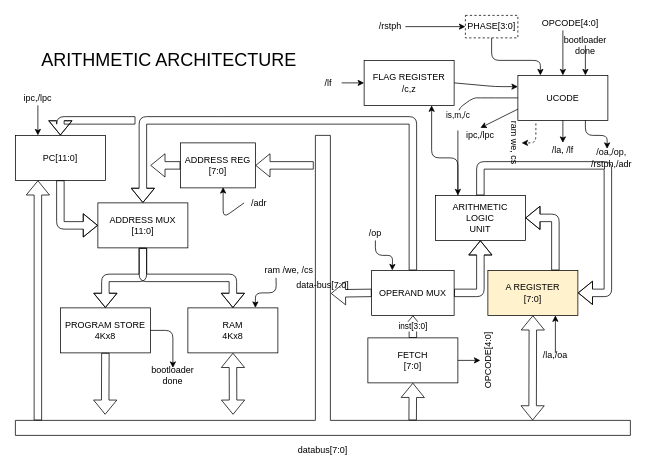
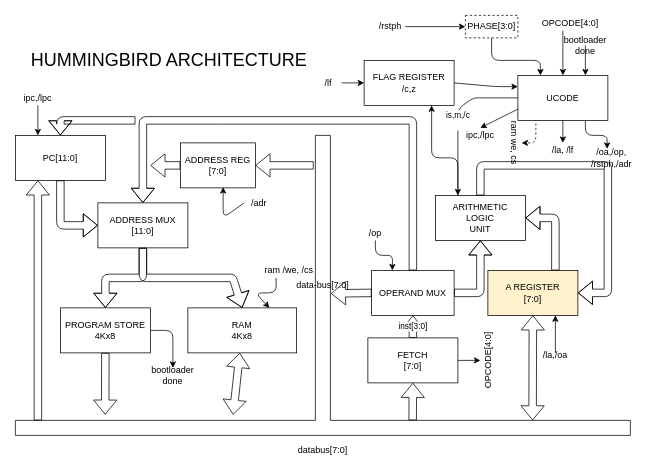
  <mxCell id="0" />
  <mxCell id="1" parent="0" />
  <mxCell id="2" value="PC[11:0]" style="rounded=0;whiteSpace=wrap;html=1;" vertex="1" parent="1"><mxGeometry x="20" y="180" width="120" height="60" as="geometry" /></mxCell>
  <mxCell id="3" value="ADDRESS REG&lt;br&gt;[7:0]" style="rounded=0;whiteSpace=wrap;html=1;" vertex="1" parent="1"><mxGeometry x="240" y="190" width="100" height="60" as="geometry" /></mxCell>
  <mxCell id="4" value="data-bus[7:0]" style="shape=tee;whiteSpace=wrap;html=1;direction=west;" vertex="1" parent="1"><mxGeometry x="20" y="180" width="820" height="400" as="geometry" /></mxCell>
  <mxCell id="5" value="" style="shape=flexArrow;endArrow=classic;html=1;exitX=0.515;exitY=0.9;exitDx=0;exitDy=0;exitPerimeter=0;" edge="1" parent="1" source="4" target="3"><mxGeometry width="50" height="50" relative="1" as="geometry"><mxPoint x="430" y="220" as="sourcePoint" /><mxPoint x="440" y="360" as="targetPoint" /></mxGeometry></mxCell>
  <mxCell id="6" value="OPERAND MUX" style="rounded=0;whiteSpace=wrap;html=1;" vertex="1" parent="1"><mxGeometry x="495" y="360" width="110" height="60" as="geometry" /></mxCell>
  <mxCell id="7" value="" style="shape=flexArrow;endArrow=classic;html=1;exitX=0.5;exitY=0;exitDx=0;exitDy=0;" edge="1" parent="1" source="6" target="8"><mxGeometry width="50" height="50" relative="1" as="geometry"><mxPoint x="380" y="410" as="sourcePoint" /><mxPoint x="200" y="150" as="targetPoint" /><Array as="points"><mxPoint x="550" y="160" /><mxPoint x="290" y="160" /><mxPoint x="190" y="160" /></Array></mxGeometry></mxCell>
  <mxCell id="8" value="ADDRESS MUX&lt;br&gt;[11:0]" style="rounded=0;whiteSpace=wrap;html=1;" vertex="1" parent="1"><mxGeometry x="130" y="270" width="120" height="60" as="geometry" /></mxCell>
  <mxCell id="9" value="" style="shape=flexArrow;endArrow=classic;html=1;exitX=0;exitY=0.5;exitDx=0;exitDy=0;" edge="1" parent="1" source="3"><mxGeometry width="50" height="50" relative="1" as="geometry"><mxPoint x="380" y="410" as="sourcePoint" /><mxPoint x="200" y="220" as="targetPoint" /></mxGeometry></mxCell>
  <mxCell id="10" value="" style="shape=flexArrow;endArrow=classic;html=1;exitX=0.5;exitY=1;exitDx=0;exitDy=0;entryX=0;entryY=0.5;entryDx=0;entryDy=0;" edge="1" parent="1" source="2" target="8"><mxGeometry width="50" height="50" relative="1" as="geometry"><mxPoint x="380" y="410" as="sourcePoint" /><mxPoint x="430" y="360" as="targetPoint" /><Array as="points"><mxPoint x="80" y="300" /></Array></mxGeometry></mxCell>
  <mxCell id="11" value="" style="shape=flexArrow;endArrow=classic;html=1;entryX=0.5;entryY=0;entryDx=0;entryDy=0;" edge="1" parent="1" target="2"><mxGeometry width="50" height="50" relative="1" as="geometry"><mxPoint x="180" y="160" as="sourcePoint" /><mxPoint x="430" y="360" as="targetPoint" /><Array as="points"><mxPoint x="80" y="160" /></Array></mxGeometry></mxCell>
  <mxCell id="12" value="" style="shape=flexArrow;endArrow=classic;html=1;exitX=0;exitY=0;exitDx=790;exitDy=20;exitPerimeter=0;entryX=0.25;entryY=1;entryDx=0;entryDy=0;" edge="1" parent="1" source="4" target="2"><mxGeometry width="50" height="50" relative="1" as="geometry"><mxPoint x="380" y="410" as="sourcePoint" /><mxPoint x="430" y="360" as="targetPoint" /></mxGeometry></mxCell>
  <mxCell id="13" value="&lt;div&gt;PROGRAM STORE&lt;/div&gt;&lt;div&gt;4Kx8&lt;br&gt;&lt;/div&gt;" style="rounded=0;whiteSpace=wrap;html=1;" vertex="1" parent="1"><mxGeometry x="80" y="410" width="120" height="60" as="geometry" /></mxCell>
- <mxCell id="14" value="&lt;div&gt;RAM&lt;/div&gt;&lt;div&gt;4Kx8&lt;br&gt;&lt;/div&gt;" style="rounded=0;whiteSpace=wrap;html=1;" vertex="1" parent="1"><mxGeometry x="250" y="410" width="120" height="60" as="geometry" /></mxCell>
+ <mxCell id="14" value="&lt;div&gt;RAM&lt;/div&gt;&lt;div&gt;4Kx8&lt;br&gt;&lt;/div&gt;" style="rounded=0;whiteSpace=wrap;html=1;" vertex="1" parent="1"><mxGeometry x="250" y="410" width="145" height="60" as="geometry" /></mxCell>
  <mxCell id="15" value="" style="shape=flexArrow;endArrow=classic;html=1;exitX=0.5;exitY=1;exitDx=0;exitDy=0;entryX=0.854;entryY=0.069;entryDx=0;entryDy=0;entryPerimeter=0;" edge="1" parent="1" source="13" target="4"><mxGeometry width="50" height="50" relative="1" as="geometry"><mxPoint x="380" y="410" as="sourcePoint" /><mxPoint x="430" y="360" as="targetPoint" /></mxGeometry></mxCell>
  <mxCell id="16" value="" style="shape=flexArrow;endArrow=classic;startArrow=classic;html=1;exitX=0.646;exitY=0.069;exitDx=0;exitDy=0;exitPerimeter=0;" edge="1" parent="1" source="4" target="14"><mxGeometry width="50" height="50" relative="1" as="geometry"><mxPoint x="380" y="410" as="sourcePoint" /><mxPoint x="430" y="360" as="targetPoint" /></mxGeometry></mxCell>
  <mxCell id="17" value="" style="shape=flexArrow;endArrow=classic;html=1;exitX=0.5;exitY=1;exitDx=0;exitDy=0;entryX=0.5;entryY=0;entryDx=0;entryDy=0;" edge="1" parent="1" source="8" target="13"><mxGeometry width="50" height="50" relative="1" as="geometry"><mxPoint x="380" y="410" as="sourcePoint" /><mxPoint x="430" y="360" as="targetPoint" /><Array as="points"><mxPoint x="190" y="370" /><mxPoint x="140" y="370" /></Array></mxGeometry></mxCell>
  <mxCell id="18" value="" style="shape=flexArrow;endArrow=classic;html=1;exitX=0.5;exitY=1;exitDx=0;exitDy=0;entryX=0.5;entryY=0;entryDx=0;entryDy=0;" edge="1" parent="1" target="14"><mxGeometry width="50" height="50" relative="1" as="geometry"><mxPoint x="190" y="330" as="sourcePoint" /><mxPoint x="140" y="410" as="targetPoint" /><Array as="points"><mxPoint x="190" y="370" /><mxPoint x="310" y="370" /></Array></mxGeometry></mxCell>
  <mxCell id="19" value="FETCH&lt;br&gt;[7:0]" style="rounded=0;whiteSpace=wrap;html=1;" vertex="1" parent="1"><mxGeometry x="490" y="450" width="120" height="60" as="geometry" /></mxCell>
  <mxCell id="20" value="" style="shape=flexArrow;endArrow=classic;html=1;exitX=0.354;exitY=0.05;exitDx=0;exitDy=0;exitPerimeter=0;entryX=0.5;entryY=1;entryDx=0;entryDy=0;" edge="1" parent="1" source="4" target="19"><mxGeometry width="50" height="50" relative="1" as="geometry"><mxPoint x="380" y="410" as="sourcePoint" /><mxPoint x="430" y="360" as="targetPoint" /></mxGeometry></mxCell>
  <mxCell id="21" value="inst[3:0]" style="shape=flexArrow;endArrow=classic;html=1;exitX=0.5;exitY=0;exitDx=0;exitDy=0;entryX=0.5;entryY=1;entryDx=0;entryDy=0;" edge="1" parent="1" source="19" target="6"><mxGeometry width="50" height="50" relative="1" as="geometry"><mxPoint x="549.72" y="560" as="sourcePoint" /><mxPoint x="550" y="510" as="targetPoint" /></mxGeometry></mxCell>
  <mxCell id="22" value="A REGISTER&lt;br&gt;[7:0]" style="rounded=0;whiteSpace=wrap;html=1;fillColor=#fff2cc;" vertex="1" parent="1"><mxGeometry x="650" y="360" width="120" height="60" as="geometry" /></mxCell>
  <mxCell id="23" value="" style="shape=flexArrow;endArrow=classic;startArrow=classic;html=1;exitX=0.159;exitY=0.05;exitDx=0;exitDy=0;exitPerimeter=0;entryX=0.5;entryY=1;entryDx=0;entryDy=0;" edge="1" parent="1" source="4" target="22"><mxGeometry width="50" height="50" relative="1" as="geometry"><mxPoint x="380" y="410" as="sourcePoint" /><mxPoint x="430" y="360" as="targetPoint" /></mxGeometry></mxCell>
  <mxCell id="24" value="&lt;div&gt;ARITHMETIC&lt;br&gt;LOGIC&lt;br&gt;UNIT&lt;br&gt;&lt;/div&gt;" style="rounded=0;whiteSpace=wrap;html=1;" vertex="1" parent="1"><mxGeometry x="580" y="260" width="120" height="60" as="geometry" /></mxCell>
  <mxCell id="25" value="" style="shape=flexArrow;endArrow=classic;html=1;exitX=1;exitY=0.5;exitDx=0;exitDy=0;entryX=0.5;entryY=1;entryDx=0;entryDy=0;" edge="1" parent="1" source="6" target="24"><mxGeometry width="50" height="50" relative="1" as="geometry"><mxPoint x="380" y="410" as="sourcePoint" /><mxPoint x="430" y="360" as="targetPoint" /><Array as="points"><mxPoint x="640" y="390" /></Array></mxGeometry></mxCell>
  <mxCell id="26" value="" style="shape=flexArrow;endArrow=classic;html=1;exitX=0.75;exitY=0;exitDx=0;exitDy=0;entryX=1;entryY=0.5;entryDx=0;entryDy=0;" edge="1" parent="1" source="22" target="24"><mxGeometry width="50" height="50" relative="1" as="geometry"><mxPoint x="380" y="410" as="sourcePoint" /><mxPoint x="430" y="360" as="targetPoint" /><Array as="points"><mxPoint x="740" y="290" /></Array></mxGeometry></mxCell>
  <mxCell id="27" value="" style="shape=flexArrow;endArrow=classic;html=1;exitX=0.5;exitY=0;exitDx=0;exitDy=0;entryX=1;entryY=0.5;entryDx=0;entryDy=0;" edge="1" parent="1" source="24" target="22"><mxGeometry width="50" height="50" relative="1" as="geometry"><mxPoint x="380" y="410" as="sourcePoint" /><mxPoint x="430" y="360" as="targetPoint" /><Array as="points"><mxPoint x="640" y="220" /><mxPoint x="810" y="220" /><mxPoint x="810" y="390" /></Array></mxGeometry></mxCell>
  <mxCell id="28" value="UCODE" style="rounded=0;whiteSpace=wrap;html=1;" vertex="1" parent="1"><mxGeometry x="690" y="100" width="120" height="60" as="geometry" /></mxCell>
  <mxCell id="29" value="PHASE[3:0]" style="rounded=0;whiteSpace=wrap;html=1;dashed=1;" vertex="1" parent="1"><mxGeometry x="620" y="20" width="70" height="30" as="geometry" /></mxCell>
  <mxCell id="30" value="OPCODE[4:0]" style="text;html=1;strokeColor=none;fillColor=none;align=center;verticalAlign=middle;whiteSpace=wrap;rounded=0;" vertex="1" parent="1"><mxGeometry x="740" y="20" width="40" height="20" as="geometry" /></mxCell>
  <mxCell id="31" value="" style="endArrow=classic;html=1;exitX=0.25;exitY=1;exitDx=0;exitDy=0;entryX=0.5;entryY=0;entryDx=0;entryDy=0;" edge="1" parent="1" source="30" target="28"><mxGeometry width="50" height="50" relative="1" as="geometry"><mxPoint x="480" y="290" as="sourcePoint" /><mxPoint x="530" y="240" as="targetPoint" /></mxGeometry></mxCell>
  <mxCell id="32" value="FLAG REGISTER&lt;br&gt;/c,z" style="rounded=0;whiteSpace=wrap;html=1;" vertex="1" parent="1"><mxGeometry x="485" y="80" width="120" height="60" as="geometry" /></mxCell>
  <mxCell id="33" value="" style="endArrow=classic;html=1;exitX=0.5;exitY=1;exitDx=0;exitDy=0;entryX=0.25;entryY=0;entryDx=0;entryDy=0;" edge="1" parent="1" source="29" target="28"><mxGeometry width="50" height="50" relative="1" as="geometry"><mxPoint x="480" y="290" as="sourcePoint" /><mxPoint x="530" y="240" as="targetPoint" /><Array as="points"><mxPoint x="655" y="80" /><mxPoint x="720" y="80" /></Array></mxGeometry></mxCell>
  <mxCell id="34" value="" style="endArrow=classic;html=1;exitX=1;exitY=0.5;exitDx=0;exitDy=0;entryX=0;entryY=0.25;entryDx=0;entryDy=0;" edge="1" parent="1" source="32" target="28"><mxGeometry width="50" height="50" relative="1" as="geometry"><mxPoint x="480" y="290" as="sourcePoint" /><mxPoint x="530" y="240" as="targetPoint" /><Array as="points"><mxPoint x="660" y="115" /></Array></mxGeometry></mxCell>
  <mxCell id="35" value="" style="endArrow=classic;html=1;exitX=0.25;exitY=0;exitDx=0;exitDy=0;entryX=0.75;entryY=1;entryDx=0;entryDy=0;" edge="1" parent="1" source="24" target="32"><mxGeometry width="50" height="50" relative="1" as="geometry"><mxPoint x="480" y="290" as="sourcePoint" /><mxPoint x="530" y="240" as="targetPoint" /><Array as="points"><mxPoint x="610" y="210" /><mxPoint x="575" y="210" /></Array></mxGeometry></mxCell>
  <mxCell id="36" value="" style="endArrow=classic;html=1;entryX=0.75;entryY=0;entryDx=0;entryDy=0;" edge="1" parent="1" target="28"><mxGeometry width="50" height="50" relative="1" as="geometry"><mxPoint x="780" y="60" as="sourcePoint" /><mxPoint x="800" y="80" as="targetPoint" /></mxGeometry></mxCell>
  <mxCell id="37" value="bootloader&lt;br&gt;done" style="text;html=1;strokeColor=none;fillColor=none;align=center;verticalAlign=middle;whiteSpace=wrap;rounded=0;" vertex="1" parent="1"><mxGeometry x="760" y="50" width="40" height="20" as="geometry" /></mxCell>
  <mxCell id="38" value="" style="endArrow=classic;html=1;exitX=1;exitY=0.5;exitDx=0;exitDy=0;entryX=0.5;entryY=0;entryDx=0;entryDy=0;" edge="1" parent="1" source="13" target="39"><mxGeometry width="50" height="50" relative="1" as="geometry"><mxPoint x="480" y="290" as="sourcePoint" /><mxPoint x="530" y="240" as="targetPoint" /><Array as="points"><mxPoint x="230" y="440" /></Array></mxGeometry></mxCell>
  <mxCell id="39" value="bootloader&lt;br&gt;done" style="text;html=1;strokeColor=none;fillColor=none;align=center;verticalAlign=middle;whiteSpace=wrap;rounded=0;" vertex="1" parent="1"><mxGeometry x="210" y="490" width="40" height="20" as="geometry" /></mxCell>
  <mxCell id="40" value="" style="endArrow=classic;html=1;exitX=1;exitY=0.5;exitDx=0;exitDy=0;" edge="1" parent="1" source="19" target="41"><mxGeometry width="50" height="50" relative="1" as="geometry"><mxPoint x="480" y="340" as="sourcePoint" /><mxPoint x="530" y="290" as="targetPoint" /></mxGeometry></mxCell>
  <mxCell id="41" value="OPCODE[4:0]" style="text;html=1;strokeColor=none;fillColor=none;align=center;verticalAlign=middle;whiteSpace=wrap;rounded=0;rotation=270;" vertex="1" parent="1"><mxGeometry x="630" y="470" width="40" height="20" as="geometry" /></mxCell>
  <mxCell id="42" value="&lt;div&gt;is,m,/c&lt;/div&gt;&lt;div&gt;&lt;br&gt;&lt;/div&gt;" style="endArrow=classic;html=1;exitX=0;exitY=0.5;exitDx=0;exitDy=0;entryX=0.25;entryY=0;entryDx=0;entryDy=0;" edge="1" parent="1" source="28" target="24"><mxGeometry width="50" height="50" relative="1" as="geometry"><mxPoint x="530" y="340" as="sourcePoint" /><mxPoint x="580" y="290" as="targetPoint" /><Array as="points"><mxPoint x="650" y="130" /><mxPoint x="630" y="130" /><mxPoint x="610" y="145" /><mxPoint x="610" y="180" /></Array></mxGeometry></mxCell>
  <mxCell id="43" value="" style="endArrow=classic;html=1;exitX=0.2;exitY=1.067;exitDx=0;exitDy=0;exitPerimeter=0;entryX=0.5;entryY=0;entryDx=0;entryDy=0;dashed=1;" edge="1" parent="1" source="28" target="44"><mxGeometry width="50" height="50" relative="1" as="geometry"><mxPoint x="530" y="340" as="sourcePoint" /><mxPoint x="580" y="290" as="targetPoint" /><Array as="points"><mxPoint x="714" y="190" /></Array></mxGeometry></mxCell>
  <mxCell id="44" value="ram we, cs" style="text;html=1;strokeColor=none;fillColor=none;align=center;verticalAlign=middle;whiteSpace=wrap;rounded=0;rotation=90;" vertex="1" parent="1"><mxGeometry x="650" y="180" width="70" height="20" as="geometry" /></mxCell>
  <mxCell id="45" value="ram /we, /cs" style="text;html=1;strokeColor=none;fillColor=none;align=center;verticalAlign=middle;whiteSpace=wrap;rounded=0;" vertex="1" parent="1"><mxGeometry x="350" y="350" width="70" height="20" as="geometry" /></mxCell>
  <mxCell id="46" value="" style="endArrow=classic;html=1;exitX=0.25;exitY=1;exitDx=0;exitDy=0;entryX=0.75;entryY=0;entryDx=0;entryDy=0;" edge="1" parent="1" source="45" target="14"><mxGeometry width="50" height="50" relative="1" as="geometry"><mxPoint x="530" y="340" as="sourcePoint" /><mxPoint x="580" y="290" as="targetPoint" /><Array as="points"><mxPoint x="368" y="390" /><mxPoint x="340" y="390" /></Array></mxGeometry></mxCell>
  <mxCell id="47" value="" style="endArrow=classic;html=1;" edge="1" parent="1" source="28" target="48"><mxGeometry width="50" height="50" relative="1" as="geometry"><mxPoint x="530" y="340" as="sourcePoint" /><mxPoint x="580" y="290" as="targetPoint" /></mxGeometry></mxCell>
  <mxCell id="48" value="/la, /lf" style="text;html=1;strokeColor=none;fillColor=none;align=center;verticalAlign=middle;whiteSpace=wrap;rounded=0;" vertex="1" parent="1"><mxGeometry x="730" y="190" width="40" height="20" as="geometry" /></mxCell>
  <mxCell id="49" value="&lt;div&gt;/la,/oa&lt;/div&gt;&lt;div&gt;&lt;br&gt;&lt;/div&gt;" style="text;html=1;strokeColor=none;fillColor=none;align=center;verticalAlign=middle;whiteSpace=wrap;rounded=0;" vertex="1" parent="1"><mxGeometry x="720" y="470" width="40" height="20" as="geometry" /></mxCell>
  <mxCell id="50" value="" style="endArrow=classic;html=1;exitX=0.5;exitY=0;exitDx=0;exitDy=0;entryX=0.75;entryY=1;entryDx=0;entryDy=0;" edge="1" parent="1" source="49" target="22"><mxGeometry width="50" height="50" relative="1" as="geometry"><mxPoint x="530" y="340" as="sourcePoint" /><mxPoint x="580" y="290" as="targetPoint" /></mxGeometry></mxCell>
  <mxCell id="51" value="/lf" style="text;html=1;strokeColor=none;fillColor=none;align=center;verticalAlign=middle;whiteSpace=wrap;rounded=0;" vertex="1" parent="1"><mxGeometry x="420" y="100" width="35" height="20" as="geometry" /></mxCell>
  <mxCell id="52" value="" style="endArrow=classic;html=1;exitX=1;exitY=0.5;exitDx=0;exitDy=0;entryX=0;entryY=0.5;entryDx=0;entryDy=0;" edge="1" parent="1" source="51" target="32"><mxGeometry width="50" height="50" relative="1" as="geometry"><mxPoint x="530" y="340" as="sourcePoint" /><mxPoint x="580" y="290" as="targetPoint" /></mxGeometry></mxCell>
  <mxCell id="53" value="ipc,/lpc" style="text;html=1;strokeColor=none;fillColor=none;align=center;verticalAlign=middle;whiteSpace=wrap;rounded=0;" vertex="1" parent="1"><mxGeometry x="620" y="170" width="40" height="20" as="geometry" /></mxCell>
  <mxCell id="54" value="" style="endArrow=classic;html=1;exitX=0;exitY=0.75;exitDx=0;exitDy=0;entryX=0.5;entryY=0;entryDx=0;entryDy=0;" edge="1" parent="1" source="28" target="53"><mxGeometry width="50" height="50" relative="1" as="geometry"><mxPoint x="530" y="340" as="sourcePoint" /><mxPoint x="580" y="290" as="targetPoint" /></mxGeometry></mxCell>
  <mxCell id="55" value="ipc,/lpc" style="text;html=1;strokeColor=none;fillColor=none;align=center;verticalAlign=middle;whiteSpace=wrap;rounded=0;" vertex="1" parent="1"><mxGeometry x="30" y="120" width="40" height="20" as="geometry" /></mxCell>
  <mxCell id="56" value="" style="endArrow=classic;html=1;exitX=0.5;exitY=1;exitDx=0;exitDy=0;entryX=0.25;entryY=0;entryDx=0;entryDy=0;" edge="1" parent="1" source="55" target="2"><mxGeometry width="50" height="50" relative="1" as="geometry"><mxPoint x="220" y="340" as="sourcePoint" /><mxPoint x="270" y="290" as="targetPoint" /></mxGeometry></mxCell>
  <mxCell id="57" value="/oa,/op, /rstph,/adr" style="text;html=1;strokeColor=none;fillColor=none;align=center;verticalAlign=middle;whiteSpace=wrap;rounded=0;" vertex="1" parent="1"><mxGeometry x="780" y="200" width="70" height="20" as="geometry" /></mxCell>
  <mxCell id="58" value="" style="endArrow=classic;html=1;exitX=0.75;exitY=1;exitDx=0;exitDy=0;entryX=0.414;entryY=-0.1;entryDx=0;entryDy=0;entryPerimeter=0;" edge="1" parent="1" source="28" target="57"><mxGeometry width="50" height="50" relative="1" as="geometry"><mxPoint x="580" y="340" as="sourcePoint" /><mxPoint x="630" y="290" as="targetPoint" /><Array as="points"><mxPoint x="780" y="180" /><mxPoint x="809" y="180" /></Array></mxGeometry></mxCell>
  <mxCell id="59" value="" style="endArrow=classic;html=1;exitX=0;exitY=0.5;exitDx=0;exitDy=0;entryX=0.57;entryY=0.983;entryDx=0;entryDy=0;entryPerimeter=0;" edge="1" parent="1" source="60" target="3"><mxGeometry width="50" height="50" relative="1" as="geometry"><mxPoint x="290" y="340" as="sourcePoint" /><mxPoint x="340" y="290" as="targetPoint" /><Array as="points"><mxPoint x="297" y="290" /></Array></mxGeometry></mxCell>
  <mxCell id="60" value="&lt;div&gt;/adr&lt;br&gt;&lt;/div&gt;" style="text;html=1;strokeColor=none;fillColor=none;align=center;verticalAlign=middle;whiteSpace=wrap;rounded=0;" vertex="1" parent="1"><mxGeometry x="325" y="260" width="40" height="20" as="geometry" /></mxCell>
  <mxCell id="61" value="" style="shape=flexArrow;endArrow=classic;html=1;exitX=0;exitY=0.5;exitDx=0;exitDy=0;entryX=0.487;entryY=0.473;entryDx=0;entryDy=0;entryPerimeter=0;" edge="1" parent="1" source="6" target="4"><mxGeometry width="50" height="50" relative="1" as="geometry"><mxPoint x="370" y="340" as="sourcePoint" /><mxPoint x="420" y="290" as="targetPoint" /></mxGeometry></mxCell>
  <mxCell id="62" value="" style="endArrow=classic;html=1;entryX=0.25;entryY=0;entryDx=0;entryDy=0;exitX=0.5;exitY=1;exitDx=0;exitDy=0;" edge="1" parent="1" source="63" target="6"><mxGeometry width="50" height="50" relative="1" as="geometry"><mxPoint x="370" y="340" as="sourcePoint" /><mxPoint x="420" y="290" as="targetPoint" /><Array as="points"><mxPoint x="500" y="340" /><mxPoint x="523" y="340" /></Array></mxGeometry></mxCell>
  <mxCell id="63" value="/op" style="text;html=1;strokeColor=none;fillColor=none;align=center;verticalAlign=middle;whiteSpace=wrap;rounded=0;" vertex="1" parent="1"><mxGeometry x="480" y="300" width="40" height="20" as="geometry" /></mxCell>
  <mxCell id="64" value="/rstph" style="text;html=1;strokeColor=none;fillColor=none;align=center;verticalAlign=middle;whiteSpace=wrap;rounded=0;" vertex="1" parent="1"><mxGeometry x="500" y="25" width="40" height="20" as="geometry" /></mxCell>
  <mxCell id="65" value="" style="endArrow=classic;html=1;exitX=1;exitY=0.5;exitDx=0;exitDy=0;entryX=0;entryY=0.5;entryDx=0;entryDy=0;" edge="1" parent="1" source="64" target="29"><mxGeometry width="50" height="50" relative="1" as="geometry"><mxPoint x="370" y="210" as="sourcePoint" /><mxPoint x="420" y="160" as="targetPoint" /></mxGeometry></mxCell>
- <mxCell id="66" value="&lt;font style=&quot;font-size: 24px&quot;&gt;ARITHMETIC ARCHITECTURE&lt;/font&gt;" style="text;html=1;strokeColor=none;fillColor=none;align=center;verticalAlign=middle;whiteSpace=wrap;rounded=0;" vertex="1" parent="1"><mxGeometry x="30" y="40" width="390" height="80" as="geometry" /></mxCell>
+ <mxCell id="66" value="&lt;font style=&quot;font-size: 24px&quot;&gt;HUMMINGBIRD ARCHITECTURE&lt;/font&gt;" style="text;html=1;strokeColor=none;fillColor=none;align=center;verticalAlign=middle;whiteSpace=wrap;rounded=0;" vertex="1" parent="1"><mxGeometry x="30" y="40" width="390" height="80" as="geometry" /></mxCell>
  <mxCell id="67" value="&lt;div&gt;databus[7:0]&lt;/div&gt;" style="text;html=1;strokeColor=none;fillColor=none;align=center;verticalAlign=middle;whiteSpace=wrap;rounded=0;" vertex="1" parent="1"><mxGeometry x="390" y="590" width="80" height="20" as="geometry" /></mxCell>
